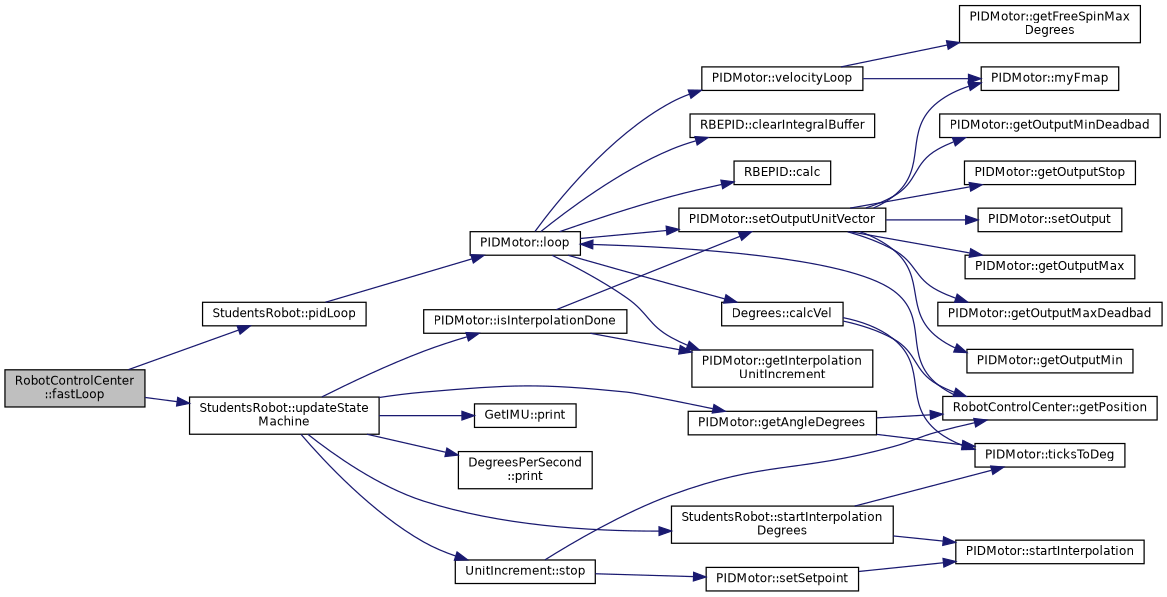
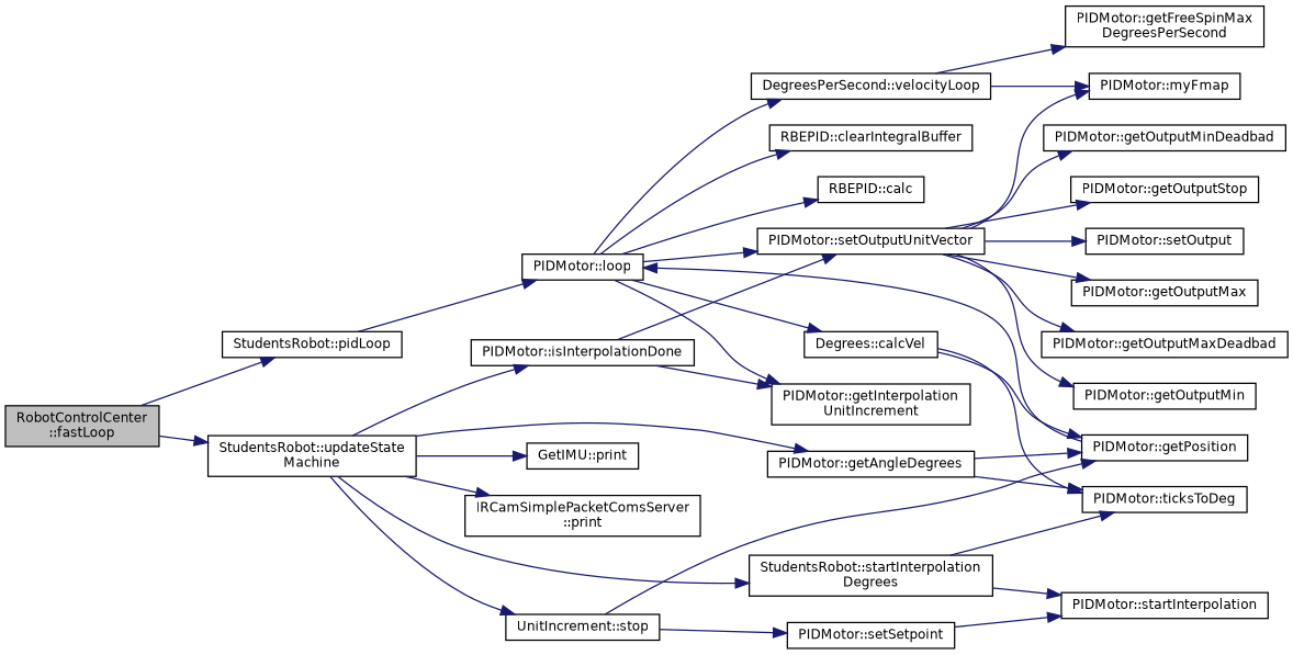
  digraph {
    rankdir=LR
    node [color=black fillcolor=white fontname=Helvetica fontsize=10 shape=record style=filled]
    edge [color=midnightblue fontname=Helvetica fontsize=10 labelfontname=Helvetica labelfontsize=10 style=solid]
    n1 [fillcolor=grey75 fontcolor=black height=0.2 label="RobotControlCenter\l::fastLoop" width=0.4]
    n2 [height=0.2 label="StudentsRobot::pidLoop" width=0.4]
    n3 [height=0.2 label="StudentsRobot::updateState\lMachine" width=0.4]
    n4 [height=0.2 label="PIDMotor::loop" width=0.4]
    n5 [height=0.2 label="StudentsRobot::startInterpolation\lDegrees" width=0.4]
    n6 [height=0.2 label="PIDMotor::getAngleDegrees" width=0.4]
    n7 [height=0.2 label="GetIMU::print" width=0.4]
-   n8 [height=0.2 label="DegreesPerSecond\l::print" width=0.4]
+   n8 [height=0.2 label="IRCamSimplePacketComsServer\l::print" width=0.4]
    n9 [height=0.2 label="PIDMotor::isInterpolationDone" width=0.4]
    n10 [height=0.2 label="UnitIncrement::stop" width=0.4]
    n11 [height=0.2 label="RBEPID::calc" width=0.4]
    n12 [height=0.2 label="Degrees::calcVel" width=0.4]
    n13 [height=0.2 label="RBEPID::clearIntegralBuffer" width=0.4]
    n14 [height=0.2 label="PIDMotor::getInterpolation\lUnitIncrement" width=0.4]
    n15 [height=0.2 label="PIDMotor::setOutputUnitVector" width=0.4]
-   n16 [height=0.2 label="PIDMotor::velocityLoop" width=0.4]
-   n17 [height=0.2 label="RobotControlCenter::getPosition" width=0.4]
+   n16 [height=0.2 label="DegreesPerSecond::velocityLoop" width=0.4]
+   n17 [height=0.2 label="PIDMotor::getPosition" width=0.4]
    n18 [height=0.2 label="PIDMotor::ticksToDeg" width=0.4]
    n19 [height=0.2 label="PIDMotor::getOutputMax" width=0.4]
    n20 [height=0.2 label="PIDMotor::getOutputMaxDeadbad" width=0.4]
    n21 [height=0.2 label="PIDMotor::getOutputMin" width=0.4]
    n22 [height=0.2 label="PIDMotor::getOutputMinDeadbad" width=0.4]
    n23 [height=0.2 label="PIDMotor::getOutputStop" width=0.4]
    n24 [height=0.2 label="PIDMotor::myFmap" width=0.4]
    n25 [height=0.2 label="PIDMotor::setOutput" width=0.4]
-   n26 [height=0.2 label="PIDMotor::getFreeSpinMax\lDegrees" width=0.4]
+   n26 [height=0.2 label="PIDMotor::getFreeSpinMax\lDegreesPerSecond" width=0.4]
    n27 [height=0.2 label="PIDMotor::startInterpolation" width=0.4]
    n28 [height=0.2 label="PIDMotor::setSetpoint" width=0.4]
    n1 -> n2
    n1 -> n3
    n2 -> n4
    n3 -> n5
    n3 -> n6
    n3 -> n7
    n3 -> n8
    n3 -> n9
    n3 -> n10
    n4 -> n11
    n4 -> n12
    n4 -> n13
    n4 -> n14
    n4 -> n15
    n4 -> n16
    n5 -> n18
    n5 -> n27
    n6 -> n17
    n6 -> n18
    n9 -> n14
    n9 -> n15
    n10 -> n17
    n10 -> n28
    n12 -> n17
    n12 -> n18
    n15 -> n19
    n15 -> n20
    n15 -> n21
    n15 -> n22
    n15 -> n23
    n15 -> n24
    n15 -> n25
    n16 -> n24
    n16 -> n26
    n17 -> n4
    n28 -> n27
  }
